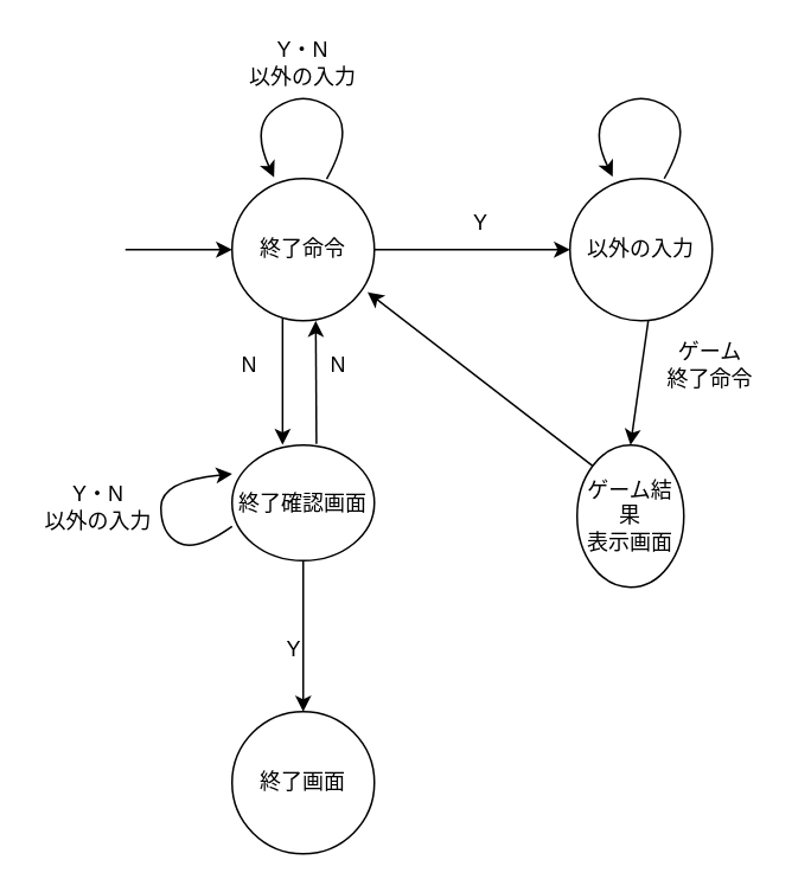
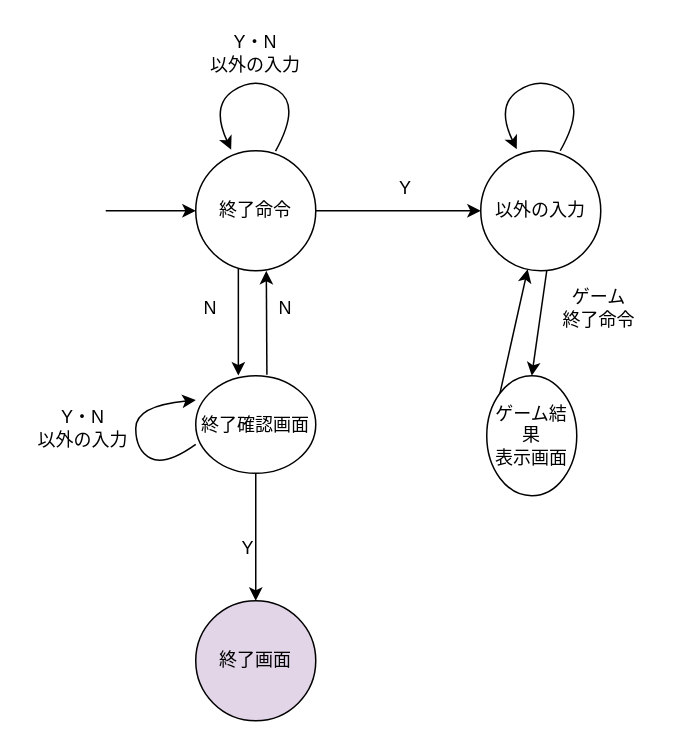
  <mxCell id="0" />
  <mxCell id="1" parent="0" />
  <mxCell id="2" value="終了命令" style="ellipse;whiteSpace=wrap;html=1;aspect=fixed;" parent="1" vertex="1"><mxGeometry x="130" y="100" width="80" height="80" as="geometry" /></mxCell>
  <mxCell id="3" value="" style="endArrow=classic;html=1;rounded=0;" parent="1" edge="1"><mxGeometry width="50" height="50" relative="1" as="geometry"><mxPoint x="70" y="140" as="sourcePoint" /><mxPoint x="130" y="140" as="targetPoint" /></mxGeometry></mxCell>
  <mxCell id="4" value="" style="curved=1;endArrow=classic;html=1;rounded=0;entryX=0.295;entryY=-0.008;entryDx=0;entryDy=0;entryPerimeter=0;exitX=0.665;exitY=0.003;exitDx=0;exitDy=0;exitPerimeter=0;" edge="1" parent="1" source="2" target="2"><mxGeometry width="50" height="50" relative="1" as="geometry"><mxPoint x="200" y="100" as="sourcePoint" /><mxPoint x="140" y="100" as="targetPoint" /><Array as="points"><mxPoint x="200" y="70" /><mxPoint x="170" y="50" /><mxPoint x="140" y="70" /></Array></mxGeometry></mxCell>
  <mxCell id="5" value="" style="endArrow=classic;html=1;rounded=0;exitX=1;exitY=0.5;exitDx=0;exitDy=0;" edge="1" parent="1" source="2"><mxGeometry width="50" height="50" relative="1" as="geometry"><mxPoint x="290" y="200" as="sourcePoint" /><mxPoint x="320" y="140" as="targetPoint" /></mxGeometry></mxCell>
  <mxCell id="6" value="以外の入力" style="ellipse;whiteSpace=wrap;html=1;aspect=fixed;" vertex="1" parent="1"><mxGeometry x="320" y="100" width="80" height="80" as="geometry" /></mxCell>
  <mxCell id="7" value="" style="endArrow=classic;html=1;rounded=0;exitX=0.593;exitY=-0.009;exitDx=0;exitDy=0;exitPerimeter=0;entryX=0.588;entryY=1.001;entryDx=0;entryDy=0;entryPerimeter=0;" edge="1" parent="1" source="9" target="2"><mxGeometry width="50" height="50" relative="1" as="geometry"><mxPoint x="180" y="250" as="sourcePoint" /><mxPoint x="190" y="200" as="targetPoint" /></mxGeometry></mxCell>
  <mxCell id="8" style="edgeStyle=orthogonalEdgeStyle;rounded=0;orthogonalLoop=1;jettySize=auto;html=1;exitX=0.5;exitY=1;exitDx=0;exitDy=0;entryX=0.5;entryY=0;entryDx=0;entryDy=0;" edge="1" parent="1" source="9"><mxGeometry relative="1" as="geometry"><mxPoint x="170" y="400" as="targetPoint" /></mxGeometry></mxCell>
  <mxCell id="9" value="終了確認画面" style="ellipse;whiteSpace=wrap;html=1;aspect=fixed;" vertex="1" parent="1"><mxGeometry x="130" y="250" width="80" height="65" as="geometry" /></mxCell>
  <mxCell id="10" value="" style="endArrow=classic;html=1;rounded=0;entryX=0.355;entryY=-0.002;entryDx=0;entryDy=0;entryPerimeter=0;exitX=0.355;exitY=0.983;exitDx=0;exitDy=0;exitPerimeter=0;" edge="1" parent="1" source="2" target="9"><mxGeometry width="50" height="50" relative="1" as="geometry"><mxPoint x="160" y="180" as="sourcePoint" /><mxPoint x="160" y="230" as="targetPoint" /></mxGeometry></mxCell>
  <mxCell id="11" value="" style="curved=1;endArrow=classic;html=1;rounded=0;entryX=0;entryY=0.25;entryDx=0;entryDy=0;entryPerimeter=0;exitX=0;exitY=0.703;exitDx=0;exitDy=0;exitPerimeter=0;" edge="1" parent="1" source="9" target="9"><mxGeometry width="50" height="50" relative="1" as="geometry"><mxPoint x="128.72" y="311.04" as="sourcePoint" /><mxPoint x="91.28" y="310" as="targetPoint" /><Array as="points"><mxPoint x="110" y="310" /><mxPoint x="90" y="300" /><mxPoint x="90" y="270" /></Array></mxGeometry></mxCell>
  <mxCell id="12" value="" style="curved=1;endArrow=classic;html=1;rounded=0;entryX=0.295;entryY=-0.008;entryDx=0;entryDy=0;entryPerimeter=0;exitX=0.665;exitY=0.003;exitDx=0;exitDy=0;exitPerimeter=0;" edge="1" parent="1"><mxGeometry width="50" height="50" relative="1" as="geometry"><mxPoint x="373" y="100" as="sourcePoint" /><mxPoint x="344" y="99" as="targetPoint" /><Array as="points"><mxPoint x="390" y="70" /><mxPoint x="360" y="50" /><mxPoint x="330" y="70" /></Array></mxGeometry></mxCell>
  <mxCell id="13" value="ゲーム結果&lt;div&gt;表示画面&lt;/div&gt;" style="ellipse;whiteSpace=wrap;html=1;aspect=fixed;" vertex="1" parent="1"><mxGeometry x="324" y="250" width="60" height="80" as="geometry" /></mxCell>
  <mxCell id="14" value="" style="endArrow=classic;html=1;rounded=0;entryX=0.5;entryY=0;entryDx=0;entryDy=0;" edge="1" parent="1" target="13"><mxGeometry width="50" height="50" relative="1" as="geometry"><mxPoint x="364" y="180" as="sourcePoint" /><mxPoint x="414" y="130" as="targetPoint" /></mxGeometry></mxCell>
- <mxCell id="15" value="" style="endArrow=classic;html=1;rounded=0;exitX=0;exitY=0;exitDx=0;exitDy=0;entryX=0.952;entryY=0.799;entryDx=0;entryDy=0;entryPerimeter=0;" edge="1" parent="1" source="13" target="2"><mxGeometry width="50" height="50" relative="1" as="geometry"><mxPoint x="270" y="260" as="sourcePoint" /><mxPoint x="320" y="210" as="targetPoint" /></mxGeometry></mxCell>
- <mxCell id="16" value="終了画面" style="ellipse;whiteSpace=wrap;html=1;aspect=fixed;" vertex="1" parent="1"><mxGeometry x="130" y="400" width="80" height="80" as="geometry" /></mxCell>
+ <mxCell id="15" value="" style="endArrow=classic;html=1;rounded=0;exitX=0;exitY=0;exitDx=0;exitDy=0;" edge="1" parent="1" source="13" target="6"><mxGeometry width="50" height="50" relative="1" as="geometry"><mxPoint x="270" y="260" as="sourcePoint" /><mxPoint x="320" y="210" as="targetPoint" /></mxGeometry></mxCell>
+ <mxCell id="16" value="終了画面" style="ellipse;whiteSpace=wrap;html=1;aspect=fixed;fillColor=#e1d5e7;" vertex="1" parent="1"><mxGeometry x="130" y="400" width="80" height="80" as="geometry" /></mxCell>
  <mxCell id="17" value="Y" style="text;html=1;align=center;verticalAlign=middle;whiteSpace=wrap;rounded=0;" vertex="1" parent="1"><mxGeometry x="240" y="110" width="60" height="30" as="geometry" /></mxCell>
  <mxCell id="18" value="N" style="text;html=1;align=center;verticalAlign=middle;whiteSpace=wrap;rounded=0;" vertex="1" parent="1"><mxGeometry x="110" y="190" width="60" height="30" as="geometry" /></mxCell>
  <mxCell id="19" value="Y・N&lt;div&gt;以外の入力&lt;/div&gt;" style="text;html=1;align=center;verticalAlign=middle;whiteSpace=wrap;rounded=0;" vertex="1" parent="1"><mxGeometry x="135" y="20" width="70" height="30" as="geometry" /></mxCell>
  <mxCell id="20" value="Y・N&lt;div&gt;以外の入力&lt;/div&gt;" style="text;html=1;align=center;verticalAlign=middle;whiteSpace=wrap;rounded=0;" vertex="1" parent="1"><mxGeometry x="20" y="270" width="70" height="30" as="geometry" /></mxCell>
  <mxCell id="21" value="ゲーム&lt;div&gt;終了命令&lt;/div&gt;" style="text;html=1;align=center;verticalAlign=middle;whiteSpace=wrap;rounded=0;" vertex="1" parent="1"><mxGeometry x="364" y="190" width="70" height="30" as="geometry" /></mxCell>
  <mxCell id="22" value="Y" style="text;html=1;align=center;verticalAlign=middle;whiteSpace=wrap;rounded=0;" vertex="1" parent="1"><mxGeometry x="135" y="350" width="60" height="30" as="geometry" /></mxCell>
  <mxCell id="23" value="N" style="text;html=1;align=center;verticalAlign=middle;whiteSpace=wrap;rounded=0;" vertex="1" parent="1"><mxGeometry x="160" y="190" width="60" height="30" as="geometry" /></mxCell>
